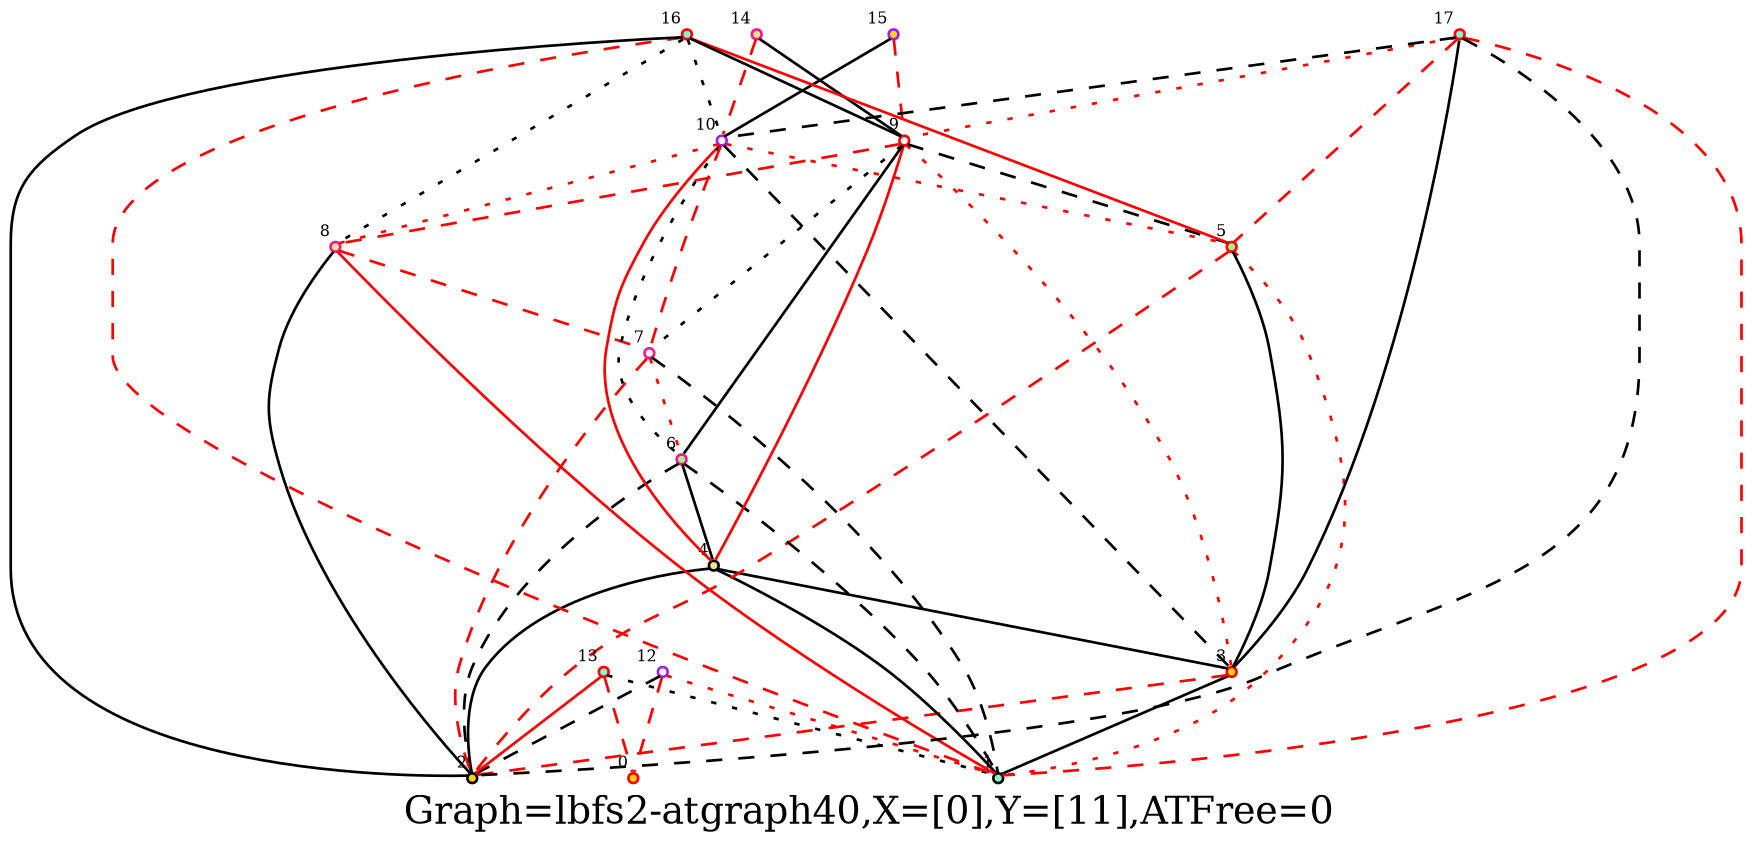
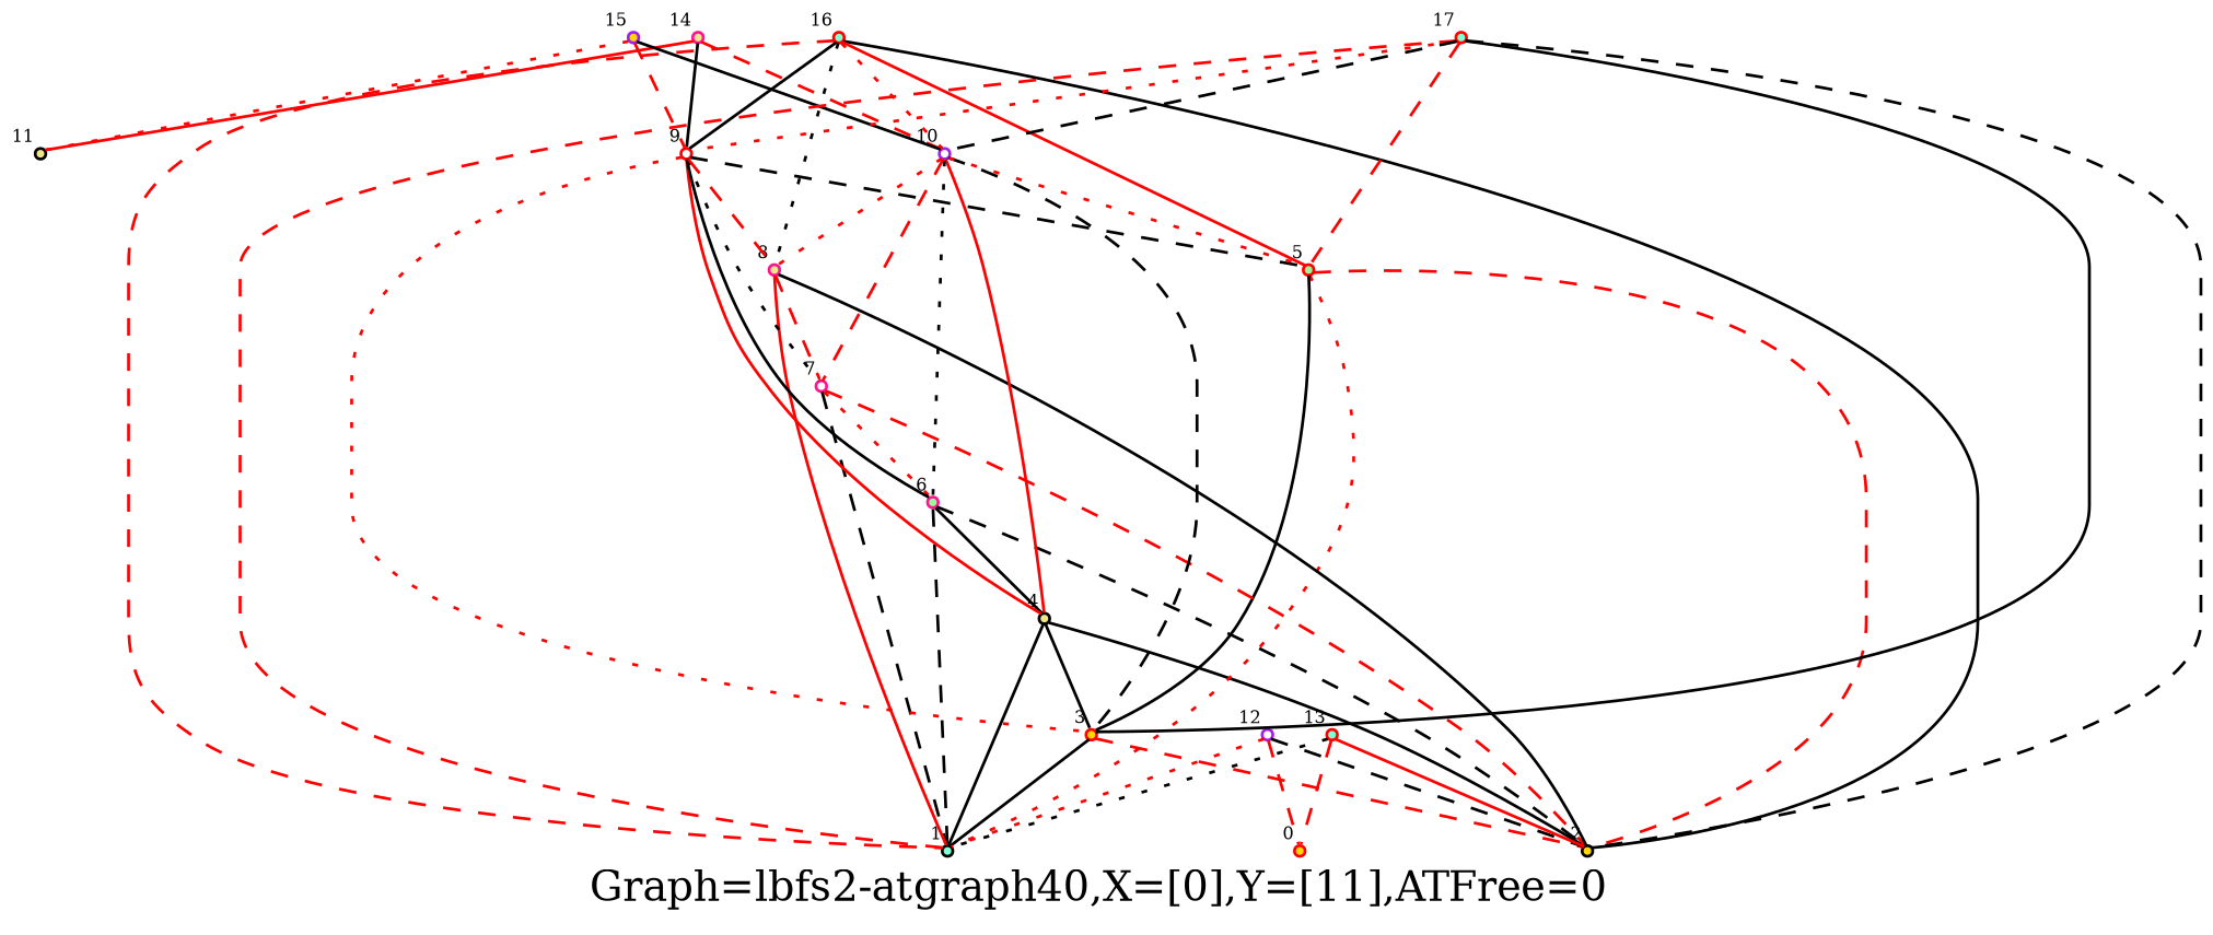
  graph {
    label="Graph=lbfs2-atgraph40,X=[0],Y=[11],ATFree=0 "
    labelloc=bottom
    node [fontsize=6 shape=point style=filled fillcolor=gold color=red]
    edge [color=red style=dashed]
    0 [xlabel=0]
    1 [xlabel=1 fillcolor=aquamarine color=black]
    2 [xlabel=2 color=black]
    3 [xlabel=3]
    4 [xlabel=4 fillcolor=khaki color=black]
    5 [xlabel=5 fillcolor=palegreen]
    6 [xlabel=6 fillcolor=palegreen color=deeppink]
    7 [xlabel=7 fillcolor=white color=deeppink]
    8 [xlabel=8 fillcolor=khaki color=deeppink]
    9 [xlabel=9 fillcolor=white]
    10 [xlabel=10 fillcolor=white color=purple]
+   11 [xlabel=11 fillcolor=khaki color=black]
    12 [xlabel=12 fillcolor=white color=purple]
    13 [xlabel=13 fillcolor=aquamarine]
    14 [xlabel=14 fillcolor=khaki color=deeppink]
    15 [xlabel=15 color=purple]
    16 [xlabel=16 fillcolor=aquamarine]
    17 [xlabel=17 fillcolor=aquamarine]
    3 -- 1 [color=black style=solid]
    3 -- 2
    4 -- 1 [color=black style=solid]
    4 -- 2 [color=black style=solid]
    4 -- 3 [color=black style=solid]
    5 -- 1 [style=dotted]
    5 -- 2
    5 -- 3 [color=black style=solid]
    6 -- 1 [color=black]
    6 -- 2 [color=black]
    6 -- 4 [color=black style=solid]
    7 -- 1 [color=black]
    7 -- 2
    7 -- 6 [style=dotted]
    8 -- 1 [style=solid]
    8 -- 2 [color=black style=solid]
    8 -- 7
    9 -- 3 [style=dotted]
    9 -- 4 [style=solid]
    9 -- 5 [color=black]
    9 -- 6 [color=black style=solid]
    9 -- 7 [color=black style=dotted]
    9 -- 8
    10 -- 3 [color=black]
    10 -- 4 [style=solid]
    10 -- 5 [style=dotted]
    10 -- 6 [color=black style=dotted]
    10 -- 7
    10 -- 8 [style=dotted]
    12 -- 0
    12 -- 1 [style=dotted]
    12 -- 2 [color=black]
    13 -- 0
    13 -- 1 [color=black style=dotted]
    13 -- 2 [style=solid]
    14 -- 9 [color=black style=solid]
    14 -- 10
+   14 -- 11 [style=solid]
    15 -- 9
    15 -- 10 [color=black style=solid]
+   15 -- 11 [style=dotted]
    16 -- 1
    16 -- 2 [color=black style=solid]
    16 -- 5 [style=solid]
    16 -- 8 [color=black style=dotted]
    16 -- 9 [color=black style=solid]
-   16 -- 10 [color=black style=dotted]
+   16 -- 10 [style=dotted]
    17 -- 1
    17 -- 2 [color=black]
    17 -- 3 [color=black style=solid]
    17 -- 5
    17 -- 9 [style=dotted]
    17 -- 10 [color=black]
  }
